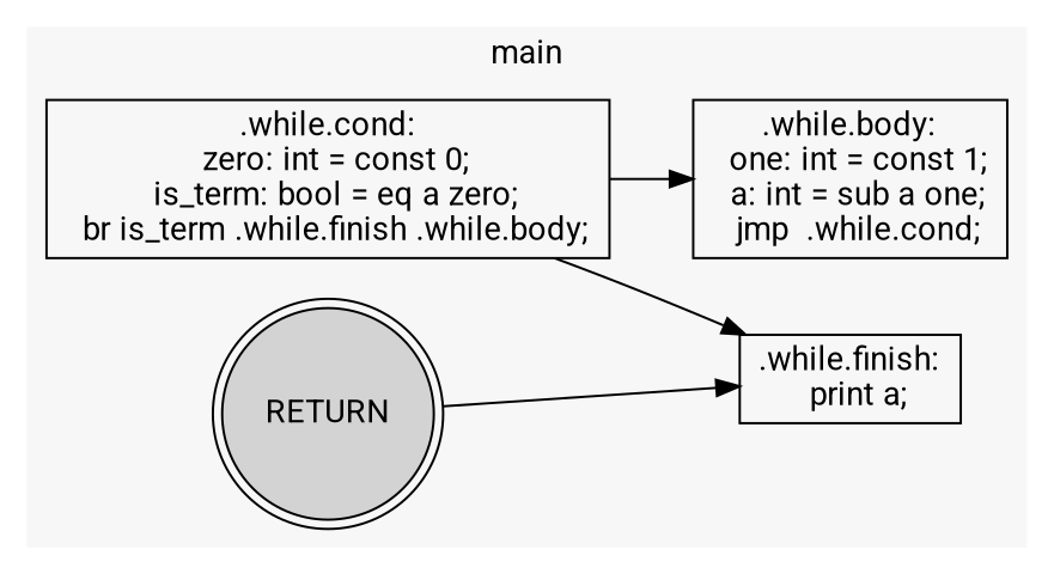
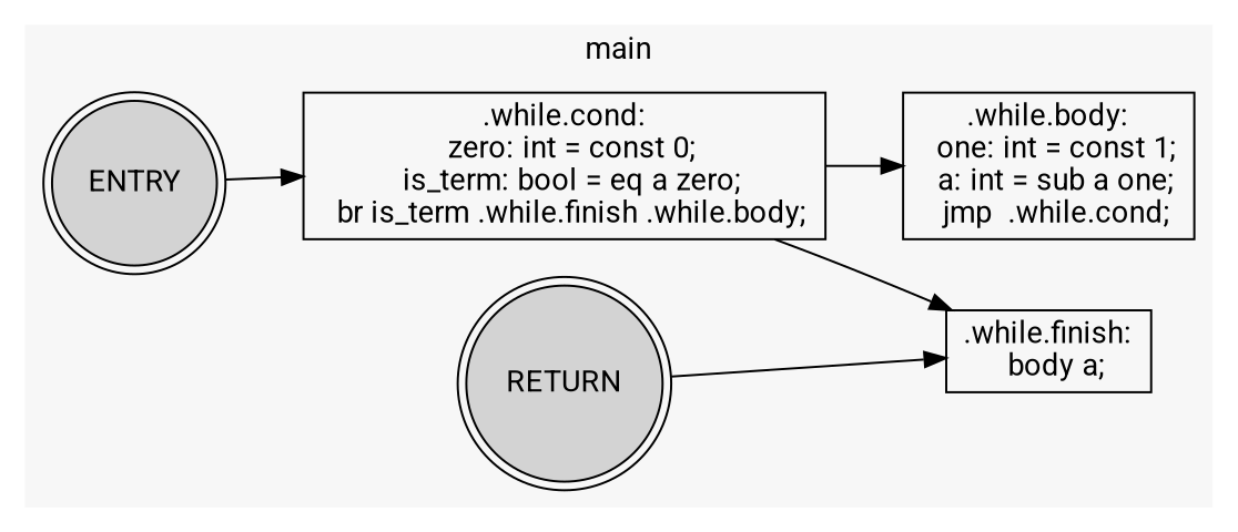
  digraph {
    fontname=Roboto
    rankdir=LR
    node [fontname=Roboto shape=box]
    edge [fontname=Roboto]
+   n1 [fillcolor=lightgray label=ENTRY shape=doublecircle style=filled]
    n2 [label=".while.cond:\n  zero: int = const 0;\n  is_term: bool = eq a zero;\n  br is_term .while.finish .while.body;"]
    n3 [label=".while.body:\n  one: int = const 1;\n  a: int = sub a one;\n  jmp  .while.cond;"]
-   n4 [label=".while.finish:\n  print a;"]
+   n4 [label=".while.finish:\n  body a;"]
    n5 [fillcolor=lightgray label=RETURN shape=doublecircle style=filled]
    subgraph cluster_1 {
      color="#f7f7f7"
      label=main
      style=filled
+     n1
      n2
      n3
      n4
      n5
    }
+   n1 -> n2
    n2 -> n3
    n2 -> n4
    n5 -> n4
  }
